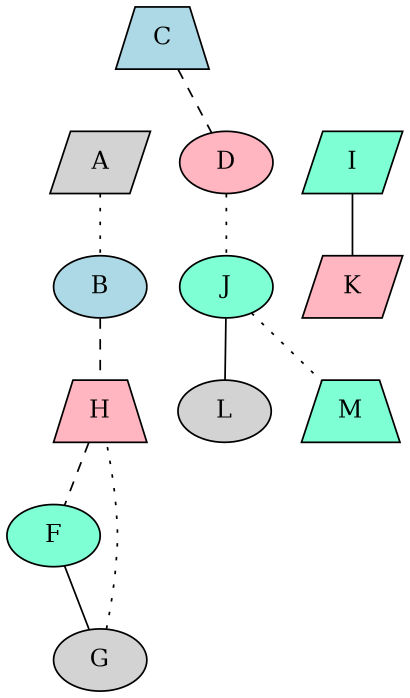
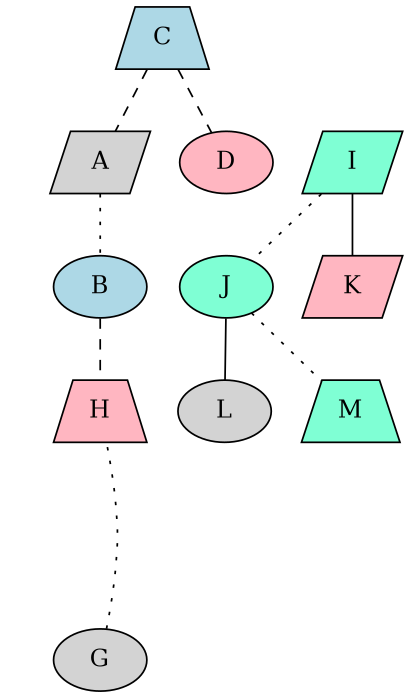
  strict graph {
    node [fillcolor=aquamarine shape=ellipse style=filled]
    edge [style=dotted]
    A [fillcolor=lightgrey shape=parallelogram]
    B [fillcolor=lightblue]
    H [fillcolor=lightpink shape=trapezium]
    C [fillcolor=lightblue shape=trapezium]
    D [fillcolor=lightpink]
-   F
    G [fillcolor=lightgrey]
    I [shape=parallelogram]
    K [fillcolor=lightpink shape=parallelogram]
    J
    L [fillcolor=lightgrey]
    M [shape=trapezium]
    A -- B
    B -- H [style=dashed]
-   H -- F [style=dashed]
+   C -- A [style=dashed]
    C -- D [style=dashed]
-   F -- G [style=solid]
    G -- H
    I -- K [style=solid]
-   D -- J
+   I -- J
    J -- L [style=solid]
    J -- M
  }
